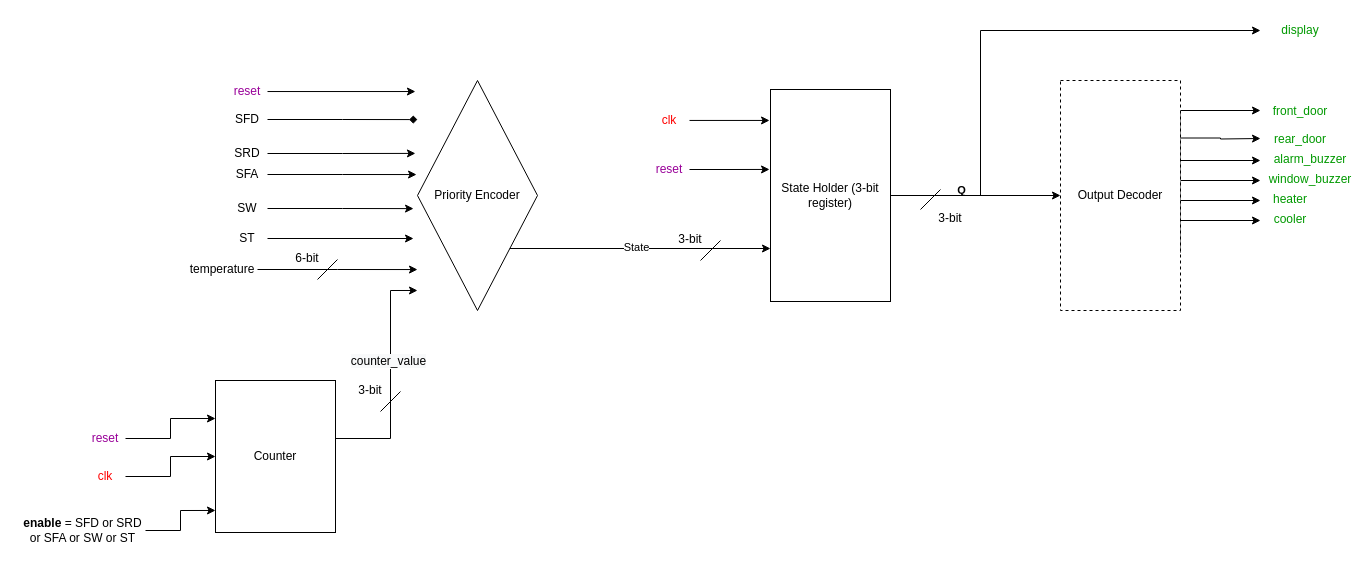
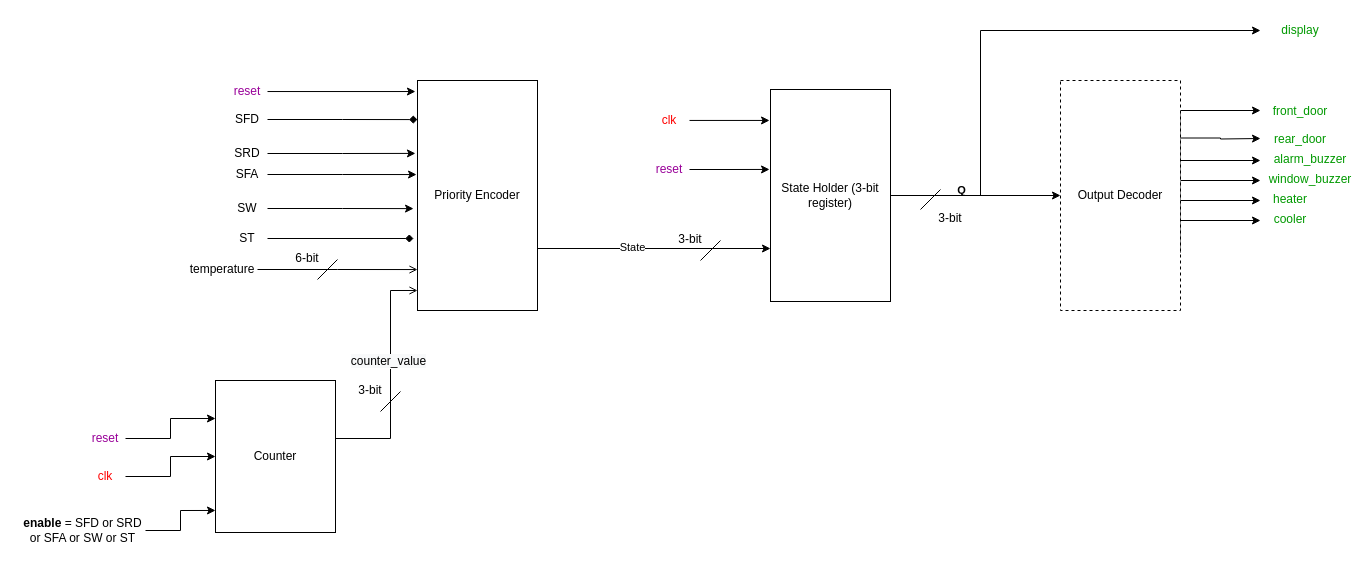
  <mxCell id="0" />
  <mxCell id="1" parent="0" />
  <mxCell id="2" style="edgeStyle=orthogonalEdgeStyle;rounded=0;orthogonalLoop=1;jettySize=auto;html=1;exitX=1;exitY=0.75;exitDx=0;exitDy=0;entryX=0;entryY=0.75;entryDx=0;entryDy=0;" parent="1" source="4" target="33" edge="1"><mxGeometry relative="1" as="geometry"><Array as="points"><mxPoint x="470" y="248" /></Array></mxGeometry></mxCell>
  <mxCell id="3" value="State" style="edgeLabel;html=1;align=center;verticalAlign=middle;resizable=0;points=[];" parent="2" vertex="1" connectable="0"><mxGeometry x="0.257" y="2" relative="1" as="geometry"><mxPoint as="offset" /></mxGeometry></mxCell>
- <mxCell id="4" value="Priority Encoder" style="rhombus;whiteSpace=wrap;html=1;" parent="1" vertex="1"><mxGeometry x="417" y="80" width="120" height="230" as="geometry" /></mxCell>
+ <mxCell id="4" value="Priority Encoder" style="rounded=0;whiteSpace=wrap;html=1;" parent="1" vertex="1"><mxGeometry x="417" y="80" width="120" height="230" as="geometry" /></mxCell>
  <mxCell id="5" style="edgeStyle=orthogonalEdgeStyle;rounded=0;orthogonalLoop=1;jettySize=auto;html=1;entryX=-0.017;entryY=0.048;entryDx=0;entryDy=0;entryPerimeter=0;" parent="1" source="6" target="4" edge="1"><mxGeometry relative="1" as="geometry" /></mxCell>
  <mxCell id="6" value="&lt;font color=&quot;#990099&quot;&gt;reset&lt;/font&gt;" style="text;html=1;strokeColor=none;fillColor=none;align=center;verticalAlign=middle;whiteSpace=wrap;rounded=0;" parent="1" vertex="1"><mxGeometry x="227" y="81" width="40" height="20" as="geometry" /></mxCell>
  <mxCell id="7" style="edgeStyle=orthogonalEdgeStyle;rounded=0;orthogonalLoop=1;jettySize=auto;html=1;entryX=0;entryY=0.17;entryDx=0;entryDy=0;entryPerimeter=0;endArrow=diamond;" parent="1" source="8" target="4" edge="1"><mxGeometry relative="1" as="geometry" /></mxCell>
  <mxCell id="8" value="SFD" style="text;html=1;strokeColor=none;fillColor=none;align=center;verticalAlign=middle;whiteSpace=wrap;rounded=0;" parent="1" vertex="1"><mxGeometry x="227" y="109" width="40" height="20" as="geometry" /></mxCell>
  <mxCell id="9" style="edgeStyle=orthogonalEdgeStyle;rounded=0;orthogonalLoop=1;jettySize=auto;html=1;entryX=-0.017;entryY=0.317;entryDx=0;entryDy=0;entryPerimeter=0;" parent="1" source="10" target="4" edge="1"><mxGeometry relative="1" as="geometry" /></mxCell>
  <mxCell id="10" value="SRD" style="text;html=1;strokeColor=none;fillColor=none;align=center;verticalAlign=middle;whiteSpace=wrap;rounded=0;" parent="1" vertex="1"><mxGeometry x="227" y="143" width="40" height="20" as="geometry" /></mxCell>
  <mxCell id="11" style="edgeStyle=orthogonalEdgeStyle;rounded=0;orthogonalLoop=1;jettySize=auto;html=1;entryX=-0.008;entryY=0.409;entryDx=0;entryDy=0;entryPerimeter=0;" parent="1" source="12" target="4" edge="1"><mxGeometry relative="1" as="geometry" /></mxCell>
  <mxCell id="12" value="SFA" style="text;html=1;strokeColor=none;fillColor=none;align=center;verticalAlign=middle;whiteSpace=wrap;rounded=0;" parent="1" vertex="1"><mxGeometry x="227" y="164" width="40" height="20" as="geometry" /></mxCell>
  <mxCell id="13" style="edgeStyle=orthogonalEdgeStyle;rounded=0;orthogonalLoop=1;jettySize=auto;html=1;entryX=-0.033;entryY=0.557;entryDx=0;entryDy=0;entryPerimeter=0;" parent="1" source="14" target="4" edge="1"><mxGeometry relative="1" as="geometry" /></mxCell>
  <mxCell id="14" value="SW" style="text;html=1;strokeColor=none;fillColor=none;align=center;verticalAlign=middle;whiteSpace=wrap;rounded=0;" parent="1" vertex="1"><mxGeometry x="227" y="198" width="40" height="20" as="geometry" /></mxCell>
- <mxCell id="15" style="edgeStyle=orthogonalEdgeStyle;rounded=0;orthogonalLoop=1;jettySize=auto;html=1;entryX=-0.033;entryY=0.687;entryDx=0;entryDy=0;entryPerimeter=0;" parent="1" source="16" target="4" edge="1"><mxGeometry relative="1" as="geometry" /></mxCell>
+ <mxCell id="15" style="edgeStyle=orthogonalEdgeStyle;rounded=0;orthogonalLoop=1;jettySize=auto;html=1;entryX=-0.033;entryY=0.687;entryDx=0;entryDy=0;entryPerimeter=0;endArrow=diamond;" parent="1" source="16" target="4" edge="1"><mxGeometry relative="1" as="geometry" /></mxCell>
  <mxCell id="16" value="ST" style="text;html=1;strokeColor=none;fillColor=none;align=center;verticalAlign=middle;whiteSpace=wrap;rounded=0;" parent="1" vertex="1"><mxGeometry x="227" y="228" width="40" height="20" as="geometry" /></mxCell>
- <mxCell id="17" style="edgeStyle=orthogonalEdgeStyle;rounded=0;orthogonalLoop=1;jettySize=auto;html=1;entryX=0;entryY=0.822;entryDx=0;entryDy=0;entryPerimeter=0;" parent="1" source="18" target="4" edge="1"><mxGeometry relative="1" as="geometry" /></mxCell>
+ <mxCell id="17" style="edgeStyle=orthogonalEdgeStyle;rounded=0;orthogonalLoop=1;jettySize=auto;html=1;entryX=0;entryY=0.822;entryDx=0;entryDy=0;entryPerimeter=0;endArrow=open;" parent="1" source="18" target="4" edge="1"><mxGeometry relative="1" as="geometry" /></mxCell>
  <mxCell id="18" value="temperature" style="text;html=1;strokeColor=none;fillColor=none;align=center;verticalAlign=middle;whiteSpace=wrap;rounded=0;" parent="1" vertex="1"><mxGeometry x="187" y="259" width="70" height="20" as="geometry" /></mxCell>
  <mxCell id="19" value="" style="endArrow=none;html=1;" parent="1" edge="1"><mxGeometry width="50" height="50" relative="1" as="geometry"><mxPoint x="317" y="279" as="sourcePoint" /><mxPoint x="337" y="259" as="targetPoint" /></mxGeometry></mxCell>
  <mxCell id="20" value="6-bit" style="text;html=1;strokeColor=none;fillColor=none;align=center;verticalAlign=middle;whiteSpace=wrap;rounded=0;" parent="1" vertex="1"><mxGeometry x="287" y="248" width="40" height="20" as="geometry" /></mxCell>
- <mxCell id="21" style="edgeStyle=orthogonalEdgeStyle;rounded=0;orthogonalLoop=1;jettySize=auto;html=1;exitX=1;exitY=0.25;exitDx=0;exitDy=0;entryX=0;entryY=0.913;entryDx=0;entryDy=0;entryPerimeter=0;" parent="1" source="23" target="4" edge="1"><mxGeometry relative="1" as="geometry"><Array as="points"><mxPoint x="390" y="438" /><mxPoint x="390" y="290" /></Array></mxGeometry></mxCell>
+ <mxCell id="21" style="edgeStyle=orthogonalEdgeStyle;rounded=0;orthogonalLoop=1;jettySize=auto;html=1;exitX=1;exitY=0.25;exitDx=0;exitDy=0;entryX=0;entryY=0.913;entryDx=0;entryDy=0;entryPerimeter=0;endArrow=open;" parent="1" source="23" target="4" edge="1"><mxGeometry relative="1" as="geometry"><Array as="points"><mxPoint x="390" y="438" /><mxPoint x="390" y="290" /></Array></mxGeometry></mxCell>
  <mxCell id="22" value="&lt;span style=&quot;font-size: 12px ; background-color: rgb(248 , 249 , 250)&quot;&gt;counter_value&lt;/span&gt;" style="edgeLabel;html=1;align=center;verticalAlign=middle;resizable=0;points=[];" parent="21" vertex="1" connectable="0"><mxGeometry x="0.226" y="3" relative="1" as="geometry"><mxPoint as="offset" /></mxGeometry></mxCell>
  <mxCell id="23" value="Counter" style="rounded=0;whiteSpace=wrap;html=1;" parent="1" vertex="1"><mxGeometry x="215" y="380" width="120" height="152" as="geometry" /></mxCell>
  <mxCell id="24" style="edgeStyle=orthogonalEdgeStyle;rounded=0;orthogonalLoop=1;jettySize=auto;html=1;entryX=0;entryY=0.25;entryDx=0;entryDy=0;" parent="1" source="25" target="23" edge="1"><mxGeometry relative="1" as="geometry" /></mxCell>
  <mxCell id="25" value="&lt;font color=&quot;#990099&quot;&gt;reset&lt;/font&gt;" style="text;html=1;strokeColor=none;fillColor=none;align=center;verticalAlign=middle;whiteSpace=wrap;rounded=0;" parent="1" vertex="1"><mxGeometry x="85" y="428" width="40" height="20" as="geometry" /></mxCell>
  <mxCell id="26" style="edgeStyle=orthogonalEdgeStyle;rounded=0;orthogonalLoop=1;jettySize=auto;html=1;entryX=0;entryY=0.5;entryDx=0;entryDy=0;" parent="1" source="27" target="23" edge="1"><mxGeometry relative="1" as="geometry" /></mxCell>
  <mxCell id="27" value="&lt;font color=&quot;#ff0000&quot;&gt;clk&lt;/font&gt;" style="text;html=1;strokeColor=none;fillColor=none;align=center;verticalAlign=middle;whiteSpace=wrap;rounded=0;" parent="1" vertex="1"><mxGeometry x="85" y="466" width="40" height="20" as="geometry" /></mxCell>
  <mxCell id="28" style="edgeStyle=orthogonalEdgeStyle;rounded=0;orthogonalLoop=1;jettySize=auto;html=1;entryX=0;entryY=0.855;entryDx=0;entryDy=0;entryPerimeter=0;" parent="1" source="29" target="23" edge="1"><mxGeometry relative="1" as="geometry" /></mxCell>
  <mxCell id="29" value="&lt;b&gt;enable&lt;/b&gt; = SFD or SRD or SFA or SW or ST" style="text;html=1;strokeColor=none;fillColor=none;align=center;verticalAlign=middle;whiteSpace=wrap;rounded=0;" parent="1" vertex="1"><mxGeometry x="20" y="520" width="125" height="20" as="geometry" /></mxCell>
  <mxCell id="30" style="edgeStyle=orthogonalEdgeStyle;rounded=0;orthogonalLoop=1;jettySize=auto;html=1;exitX=1;exitY=0.5;exitDx=0;exitDy=0;entryX=0;entryY=0.5;entryDx=0;entryDy=0;" parent="1" source="33" target="44" edge="1"><mxGeometry relative="1" as="geometry" /></mxCell>
  <mxCell id="31" value="&lt;b&gt;Q&lt;/b&gt;" style="edgeLabel;html=1;align=center;verticalAlign=middle;resizable=0;points=[];" parent="30" vertex="1" connectable="0"><mxGeometry x="-0.282" y="4" relative="1" as="geometry"><mxPoint x="9" y="-2" as="offset" /></mxGeometry></mxCell>
  <mxCell id="32" style="edgeStyle=orthogonalEdgeStyle;rounded=0;orthogonalLoop=1;jettySize=auto;html=1;exitX=1;exitY=0.5;exitDx=0;exitDy=0;" parent="1" source="33" edge="1"><mxGeometry relative="1" as="geometry"><mxPoint x="1260" y="30" as="targetPoint" /><Array as="points"><mxPoint x="980" y="195" /><mxPoint x="980" y="30" /></Array></mxGeometry></mxCell>
  <mxCell id="33" value="State Holder (3-bit register)" style="rounded=0;whiteSpace=wrap;html=1;" parent="1" vertex="1"><mxGeometry x="770" y="89" width="120" height="212" as="geometry" /></mxCell>
  <mxCell id="34" style="edgeStyle=orthogonalEdgeStyle;rounded=0;orthogonalLoop=1;jettySize=auto;html=1;entryX=-0.008;entryY=0.146;entryDx=0;entryDy=0;entryPerimeter=0;" parent="1" source="35" target="33" edge="1"><mxGeometry relative="1" as="geometry" /></mxCell>
  <mxCell id="35" value="&lt;font color=&quot;#ff0000&quot;&gt;clk&lt;/font&gt;" style="text;html=1;strokeColor=none;fillColor=none;align=center;verticalAlign=middle;whiteSpace=wrap;rounded=0;" parent="1" vertex="1"><mxGeometry x="649" y="110" width="40" height="20" as="geometry" /></mxCell>
  <mxCell id="36" style="edgeStyle=orthogonalEdgeStyle;rounded=0;orthogonalLoop=1;jettySize=auto;html=1;entryX=-0.008;entryY=0.377;entryDx=0;entryDy=0;entryPerimeter=0;" parent="1" source="37" target="33" edge="1"><mxGeometry relative="1" as="geometry" /></mxCell>
  <mxCell id="37" value="&lt;font color=&quot;#990099&quot;&gt;reset&lt;/font&gt;" style="text;html=1;strokeColor=none;fillColor=none;align=center;verticalAlign=middle;whiteSpace=wrap;rounded=0;" parent="1" vertex="1"><mxGeometry x="649" y="159" width="40" height="20" as="geometry" /></mxCell>
  <mxCell id="38" style="edgeStyle=orthogonalEdgeStyle;rounded=0;orthogonalLoop=1;jettySize=auto;html=1;exitX=1;exitY=0.25;exitDx=0;exitDy=0;" parent="1" source="44" edge="1"><mxGeometry relative="1" as="geometry"><mxPoint x="1260" y="138" as="targetPoint" /></mxGeometry></mxCell>
  <mxCell id="39" style="edgeStyle=orthogonalEdgeStyle;rounded=0;orthogonalLoop=1;jettySize=auto;html=1;exitX=1;exitY=0.5;exitDx=0;exitDy=0;" parent="1" source="44" edge="1"><mxGeometry relative="1" as="geometry"><mxPoint x="1260" y="160" as="targetPoint" /><Array as="points"><mxPoint x="1180" y="160" /></Array></mxGeometry></mxCell>
  <mxCell id="40" style="edgeStyle=orthogonalEdgeStyle;rounded=0;orthogonalLoop=1;jettySize=auto;html=1;exitX=1;exitY=0.75;exitDx=0;exitDy=0;" parent="1" source="44" edge="1"><mxGeometry relative="1" as="geometry"><mxPoint x="1260" y="180" as="targetPoint" /><Array as="points"><mxPoint x="1180" y="180" /></Array></mxGeometry></mxCell>
  <mxCell id="41" style="edgeStyle=orthogonalEdgeStyle;rounded=0;orthogonalLoop=1;jettySize=auto;html=1;exitX=1;exitY=0.75;exitDx=0;exitDy=0;" parent="1" source="44" edge="1"><mxGeometry relative="1" as="geometry"><mxPoint x="1260" y="200" as="targetPoint" /><Array as="points"><mxPoint x="1180" y="200" /></Array></mxGeometry></mxCell>
  <mxCell id="42" style="edgeStyle=orthogonalEdgeStyle;rounded=0;orthogonalLoop=1;jettySize=auto;html=1;exitX=1;exitY=0.75;exitDx=0;exitDy=0;" parent="1" source="44" edge="1"><mxGeometry relative="1" as="geometry"><mxPoint x="1260" y="220" as="targetPoint" /><Array as="points"><mxPoint x="1180" y="220" /></Array></mxGeometry></mxCell>
  <mxCell id="43" style="edgeStyle=orthogonalEdgeStyle;rounded=0;orthogonalLoop=1;jettySize=auto;html=1;exitX=1;exitY=0.5;exitDx=0;exitDy=0;" parent="1" source="44" edge="1"><mxGeometry relative="1" as="geometry"><mxPoint x="1260" y="110" as="targetPoint" /><Array as="points"><mxPoint x="1180" y="110" /></Array></mxGeometry></mxCell>
  <mxCell id="44" value="Output Decoder" style="rounded=0;whiteSpace=wrap;html=1;dashed=1;" parent="1" vertex="1"><mxGeometry x="1060" y="80" width="120" height="230" as="geometry" /></mxCell>
  <mxCell id="45" value="&lt;font color=&quot;#009900&quot;&gt;front_door&lt;/font&gt;" style="text;html=1;strokeColor=none;fillColor=none;align=center;verticalAlign=middle;whiteSpace=wrap;rounded=0;" parent="1" vertex="1"><mxGeometry x="1270" y="101" width="60" height="20" as="geometry" /></mxCell>
  <mxCell id="46" value="&lt;font color=&quot;#009900&quot;&gt;rear_door&lt;/font&gt;" style="text;html=1;strokeColor=none;fillColor=none;align=center;verticalAlign=middle;whiteSpace=wrap;rounded=0;" parent="1" vertex="1"><mxGeometry x="1270" y="129" width="60" height="20" as="geometry" /></mxCell>
  <mxCell id="47" value="&lt;font color=&quot;#009900&quot;&gt;alarm_buzzer&lt;/font&gt;" style="text;html=1;strokeColor=none;fillColor=none;align=center;verticalAlign=middle;whiteSpace=wrap;rounded=0;" parent="1" vertex="1"><mxGeometry x="1270" y="149" width="80" height="20" as="geometry" /></mxCell>
  <mxCell id="48" value="&lt;font color=&quot;#009900&quot;&gt;window_buzzer&lt;/font&gt;" style="text;html=1;strokeColor=none;fillColor=none;align=center;verticalAlign=middle;whiteSpace=wrap;rounded=0;" parent="1" vertex="1"><mxGeometry x="1270" y="169" width="80" height="20" as="geometry" /></mxCell>
  <mxCell id="49" value="&lt;font color=&quot;#009900&quot;&gt;heater&lt;/font&gt;" style="text;html=1;strokeColor=none;fillColor=none;align=center;verticalAlign=middle;whiteSpace=wrap;rounded=0;" parent="1" vertex="1"><mxGeometry x="1260" y="189" width="60" height="20" as="geometry" /></mxCell>
  <mxCell id="50" value="&lt;font color=&quot;#009900&quot;&gt;cooler&lt;/font&gt;" style="text;html=1;strokeColor=none;fillColor=none;align=center;verticalAlign=middle;whiteSpace=wrap;rounded=0;" parent="1" vertex="1"><mxGeometry x="1260" y="209" width="60" height="20" as="geometry" /></mxCell>
  <mxCell id="51" value="" style="endArrow=none;html=1;" parent="1" edge="1"><mxGeometry width="50" height="50" relative="1" as="geometry"><mxPoint x="700" y="260" as="sourcePoint" /><mxPoint x="720" y="240" as="targetPoint" /></mxGeometry></mxCell>
  <mxCell id="52" value="3-bit" style="text;html=1;strokeColor=none;fillColor=none;align=center;verticalAlign=middle;whiteSpace=wrap;rounded=0;" parent="1" vertex="1"><mxGeometry x="670" y="229" width="40" height="20" as="geometry" /></mxCell>
  <mxCell id="53" value="" style="endArrow=none;html=1;" parent="1" edge="1"><mxGeometry width="50" height="50" relative="1" as="geometry"><mxPoint x="920" y="209" as="sourcePoint" /><mxPoint x="940" y="189" as="targetPoint" /></mxGeometry></mxCell>
  <mxCell id="54" value="3-bit" style="text;html=1;strokeColor=none;fillColor=none;align=center;verticalAlign=middle;whiteSpace=wrap;rounded=0;" parent="1" vertex="1"><mxGeometry x="930" y="208" width="40" height="20" as="geometry" /></mxCell>
  <mxCell id="55" value="&lt;font color=&quot;#009900&quot;&gt;display&lt;/font&gt;" style="text;html=1;strokeColor=none;fillColor=none;align=center;verticalAlign=middle;whiteSpace=wrap;rounded=0;" parent="1" vertex="1"><mxGeometry x="1270" y="20" width="60" height="20" as="geometry" /></mxCell>
  <mxCell id="56" value="" style="endArrow=none;html=1;" edge="1" parent="1"><mxGeometry width="50" height="50" relative="1" as="geometry"><mxPoint x="380" y="411" as="sourcePoint" /><mxPoint x="400" y="391" as="targetPoint" /></mxGeometry></mxCell>
  <mxCell id="57" value="3-bit" style="text;html=1;strokeColor=none;fillColor=none;align=center;verticalAlign=middle;whiteSpace=wrap;rounded=0;" vertex="1" parent="1"><mxGeometry x="350" y="380" width="40" height="20" as="geometry" /></mxCell>
